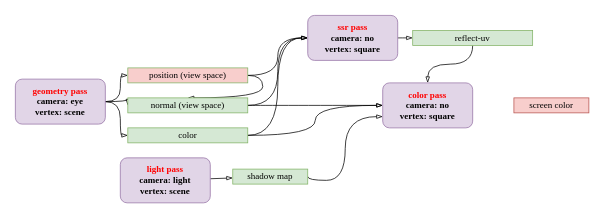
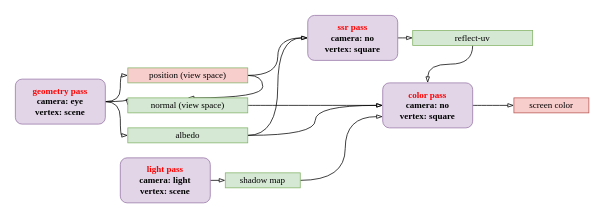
  <mxCell id="0" />
  <mxCell id="1" parent="0" />
  <mxCell id="2" style="rounded=0;orthogonalLoop=1;jettySize=auto;html=1;fontFamily=Consolas;endArrow=blockThin;endFill=0;" edge="1" parent="1" source="8" target="4"><mxGeometry relative="1" as="geometry"><mxPoint x="490" y="600" as="sourcePoint" /></mxGeometry></mxCell>
  <mxCell id="3" style="edgeStyle=orthogonalEdgeStyle;curved=1;rounded=0;orthogonalLoop=1;jettySize=auto;html=1;entryX=0;entryY=0.75;entryDx=0;entryDy=0;fontFamily=Consolas;endArrow=blockThin;endFill=0;elbow=vertical;exitX=1;exitY=0.5;exitDx=0;exitDy=0;" edge="1" parent="1" source="4" target="22"><mxGeometry relative="1" as="geometry"><Array as="points"><mxPoint x="460" y="240" /><mxPoint x="460" y="155" /></Array></mxGeometry></mxCell>
- <mxCell id="4" value="shadow map" style="rounded=0;whiteSpace=wrap;html=1;fontFamily=Consolas;fillColor=#d5e8d4;strokeColor=#82b366;" vertex="1" parent="1"><mxGeometry x="310" y="225" width="100" height="20" as="geometry" /></mxCell>
+ <mxCell id="4" value="shadow map" style="rounded=0;whiteSpace=wrap;html=1;fontFamily=Consolas;fillColor=#d5e8d4;strokeColor=#82b366;" vertex="1" parent="1"><mxGeometry x="300" y="230" width="100" height="20" as="geometry" /></mxCell>
  <mxCell id="5" style="edgeStyle=orthogonalEdgeStyle;rounded=0;orthogonalLoop=1;jettySize=auto;html=1;fontFamily=Consolas;endArrow=blockThin;endFill=0;exitX=1;exitY=0.5;exitDx=0;exitDy=0;entryX=0;entryY=0.5;entryDx=0;entryDy=0;elbow=vertical;curved=1;" edge="1" parent="1" source="7" target="20"><mxGeometry relative="1" as="geometry"><mxPoint x="390" y="180" as="targetPoint" /></mxGeometry></mxCell>
  <mxCell id="6" style="edgeStyle=orthogonalEdgeStyle;rounded=0;orthogonalLoop=1;jettySize=auto;html=1;exitX=1;exitY=0.5;exitDx=0;exitDy=0;fontFamily=Consolas;endArrow=blockThin;endFill=0;elbow=vertical;curved=1;" edge="1" parent="1" source="7" target="15"><mxGeometry relative="1" as="geometry" /></mxCell>
  <mxCell id="7" value="position (view space)" style="rounded=0;whiteSpace=wrap;html=1;fontFamily=Consolas;fillColor=#f8cecc;strokeColor=#82b366;" vertex="1" parent="1"><mxGeometry x="170" y="90" width="160" height="20" as="geometry" /></mxCell>
  <mxCell id="8" value="&lt;b&gt;&lt;font color=&quot;#ff0000&quot;&gt;&lt;span&gt;light pass&lt;/span&gt;&lt;br&gt;&lt;/font&gt;&lt;span style=&quot;text-align: left&quot;&gt;camera: light&lt;br&gt;&lt;/span&gt;&lt;span&gt;vertex: scene&lt;/span&gt;&lt;/b&gt;&lt;span style=&quot;text-align: left&quot;&gt;&lt;br&gt;&lt;/span&gt;" style="rounded=1;whiteSpace=wrap;html=1;fontFamily=Consolas;fillColor=#e1d5e7;strokeColor=#9673a6;" vertex="1" parent="1"><mxGeometry x="160" y="210" width="120" height="60" as="geometry" /></mxCell>
  <mxCell id="9" style="edgeStyle=orthogonalEdgeStyle;rounded=0;orthogonalLoop=1;jettySize=auto;html=1;fontFamily=Consolas;endArrow=blockThin;endFill=0;entryX=0;entryY=0.5;entryDx=0;entryDy=0;exitX=1;exitY=0.5;exitDx=0;exitDy=0;curved=1;" edge="1" parent="1" source="12" target="7"><mxGeometry relative="1" as="geometry"><mxPoint x="160" y="100" as="targetPoint" /></mxGeometry></mxCell>
  <mxCell id="10" style="edgeStyle=orthogonalEdgeStyle;rounded=0;orthogonalLoop=1;jettySize=auto;html=1;fontFamily=Consolas;endArrow=blockThin;endFill=0;entryX=0;entryY=0.5;entryDx=0;entryDy=0;exitX=1;exitY=0.5;exitDx=0;exitDy=0;curved=1;" edge="1" parent="1" source="12" target="15"><mxGeometry relative="1" as="geometry" /></mxCell>
  <mxCell id="11" style="edgeStyle=orthogonalEdgeStyle;rounded=0;orthogonalLoop=1;jettySize=auto;html=1;entryX=0;entryY=0.5;entryDx=0;entryDy=0;fontFamily=Consolas;endArrow=blockThin;endFill=0;exitX=1;exitY=0.5;exitDx=0;exitDy=0;curved=1;" edge="1" parent="1" source="12" target="18"><mxGeometry relative="1" as="geometry" /></mxCell>
  <mxCell id="12" value="&lt;b&gt;&lt;font color=&quot;#ff0000&quot;&gt;geometry pass&lt;br&gt;&lt;/font&gt;camera: eye&lt;br&gt;vertex: scene&lt;/b&gt;" style="rounded=1;whiteSpace=wrap;html=1;fontFamily=Consolas;fillColor=#e1d5e7;strokeColor=#9673a6;" vertex="1" parent="1"><mxGeometry x="20" y="105" width="120" height="60" as="geometry" /></mxCell>
- <mxCell id="13" style="edgeStyle=orthogonalEdgeStyle;rounded=0;orthogonalLoop=1;jettySize=auto;html=1;fontFamily=Consolas;endArrow=blockThin;endFill=0;exitX=1;exitY=0.5;exitDx=0;exitDy=0;entryX=0;entryY=0.5;entryDx=0;entryDy=0;elbow=vertical;curved=1;" edge="1" parent="1" source="15" target="20"><mxGeometry relative="1" as="geometry"><mxPoint x="350" y="240" as="sourcePoint" /><mxPoint x="400" y="180" as="targetPoint" /></mxGeometry></mxCell>
  <mxCell id="14" style="edgeStyle=orthogonalEdgeStyle;rounded=0;orthogonalLoop=1;jettySize=auto;html=1;exitX=1;exitY=0.5;exitDx=0;exitDy=0;fontFamily=Consolas;endArrow=blockThin;endFill=0;entryX=0;entryY=0.5;entryDx=0;entryDy=0;elbow=vertical;curved=1;" edge="1" parent="1" source="15" target="22"><mxGeometry relative="1" as="geometry"><mxPoint x="640" y="310" as="targetPoint" /></mxGeometry></mxCell>
  <mxCell id="15" value="normal (view space)" style="rounded=0;whiteSpace=wrap;html=1;fontFamily=Consolas;fillColor=#d5e8d4;strokeColor=#82b366;" vertex="1" parent="1"><mxGeometry x="170" y="130" width="160" height="20" as="geometry" /></mxCell>
  <mxCell id="16" style="edgeStyle=orthogonalEdgeStyle;rounded=0;orthogonalLoop=1;jettySize=auto;html=1;fontFamily=Consolas;endArrow=blockThin;endFill=0;exitX=1;exitY=0.5;exitDx=0;exitDy=0;entryX=0;entryY=0.5;entryDx=0;entryDy=0;elbow=vertical;curved=1;" edge="1" parent="1" source="18" target="20"><mxGeometry relative="1" as="geometry" /></mxCell>
  <mxCell id="17" style="edgeStyle=orthogonalEdgeStyle;rounded=0;orthogonalLoop=1;jettySize=auto;html=1;exitX=1;exitY=0.5;exitDx=0;exitDy=0;fontFamily=Consolas;endArrow=blockThin;endFill=0;entryX=0;entryY=0.5;entryDx=0;entryDy=0;elbow=vertical;curved=1;" edge="1" parent="1" source="18" target="22"><mxGeometry relative="1" as="geometry"><mxPoint x="640" y="310" as="targetPoint" /><Array as="points"><mxPoint x="420" y="180" /><mxPoint x="420" y="140" /></Array></mxGeometry></mxCell>
- <mxCell id="18" value="color" style="rounded=0;whiteSpace=wrap;html=1;fontFamily=Consolas;fillColor=#d5e8d4;strokeColor=#82b366;" vertex="1" parent="1"><mxGeometry x="170" y="170" width="160" height="20" as="geometry" /></mxCell>
+ <mxCell id="18" value="albedo" style="rounded=0;whiteSpace=wrap;html=1;fontFamily=Consolas;fillColor=#d5e8d4;strokeColor=#82b366;" vertex="1" parent="1"><mxGeometry x="170" y="170" width="160" height="20" as="geometry" /></mxCell>
  <mxCell id="19" style="edgeStyle=orthogonalEdgeStyle;rounded=0;orthogonalLoop=1;jettySize=auto;html=1;exitX=1;exitY=0.5;exitDx=0;exitDy=0;entryX=0;entryY=0.5;entryDx=0;entryDy=0;fontFamily=Consolas;endArrow=blockThin;endFill=0;curved=1;" edge="1" parent="1" source="20" target="24"><mxGeometry relative="1" as="geometry" /></mxCell>
  <mxCell id="20" value="&lt;b&gt;&lt;font color=&quot;#ff0000&quot;&gt;ssr pass&lt;br&gt;&lt;/font&gt;camera: no&lt;br&gt;vertex: square&lt;/b&gt;" style="rounded=1;whiteSpace=wrap;html=1;fontFamily=Consolas;fillColor=#e1d5e7;strokeColor=#9673a6;" vertex="1" parent="1"><mxGeometry x="410" y="20" width="120" height="60" as="geometry" /></mxCell>
+ <mxCell id="21" style="edgeStyle=orthogonalEdgeStyle;curved=1;rounded=0;orthogonalLoop=1;jettySize=auto;html=1;entryX=0;entryY=0.5;entryDx=0;entryDy=0;fontFamily=Consolas;endArrow=blockThin;endFill=0;elbow=vertical;" edge="1" parent="1" source="22" target="25"><mxGeometry relative="1" as="geometry" /></mxCell>
  <mxCell id="22" value="&lt;b&gt;&lt;font color=&quot;#ff0000&quot;&gt;color pass&lt;br&gt;&lt;/font&gt;camera: no&lt;br&gt;vertex: square&lt;/b&gt;" style="rounded=1;whiteSpace=wrap;html=1;fontFamily=Consolas;fillColor=#e1d5e7;strokeColor=#9673a6;" vertex="1" parent="1"><mxGeometry x="510" y="110" width="120" height="60" as="geometry" /></mxCell>
  <mxCell id="23" style="edgeStyle=orthogonalEdgeStyle;curved=1;rounded=0;orthogonalLoop=1;jettySize=auto;html=1;fontFamily=Consolas;endArrow=blockThin;endFill=0;elbow=vertical;entryX=0.5;entryY=0;entryDx=0;entryDy=0;" edge="1" parent="1" source="24" target="22"><mxGeometry relative="1" as="geometry"><mxPoint x="700" y="120" as="targetPoint" /></mxGeometry></mxCell>
  <mxCell id="24" value="reflect-uv" style="rounded=0;whiteSpace=wrap;html=1;fontFamily=Consolas;fillColor=#d5e8d4;strokeColor=#82b366;" vertex="1" parent="1"><mxGeometry x="550" y="40" width="160" height="20" as="geometry" /></mxCell>
  <mxCell id="25" value="screen color" style="rounded=0;whiteSpace=wrap;html=1;fontFamily=Consolas;fillColor=#f8cecc;strokeColor=#b85450;" vertex="1" parent="1"><mxGeometry x="685" y="130" width="100" height="20" as="geometry" /></mxCell>
